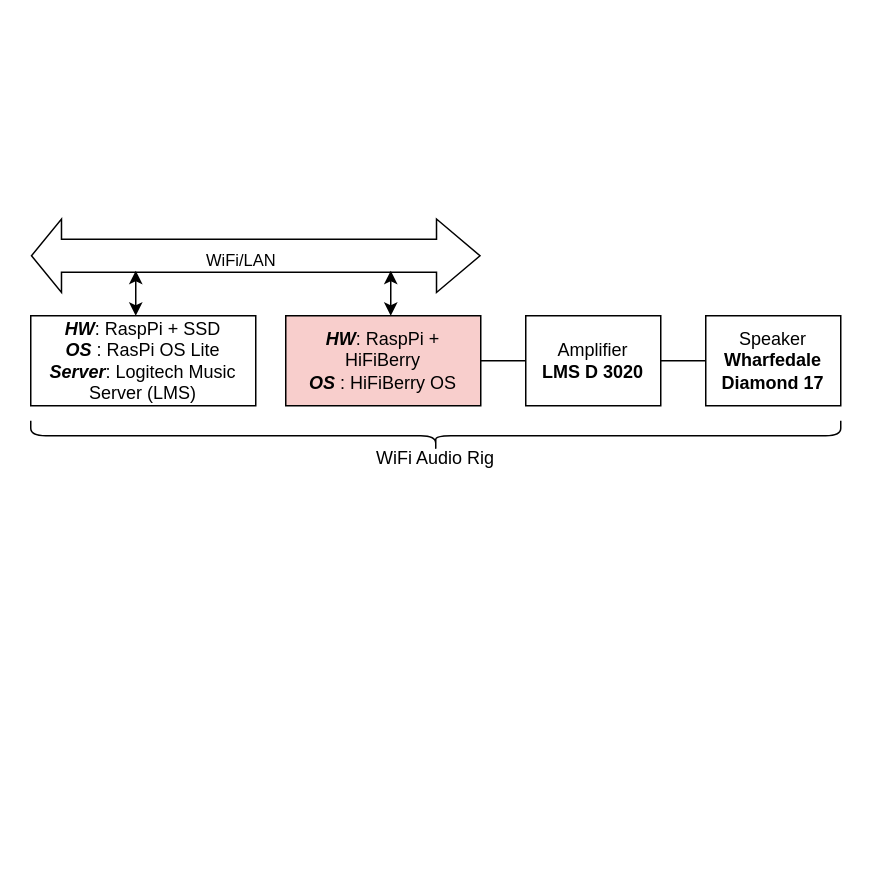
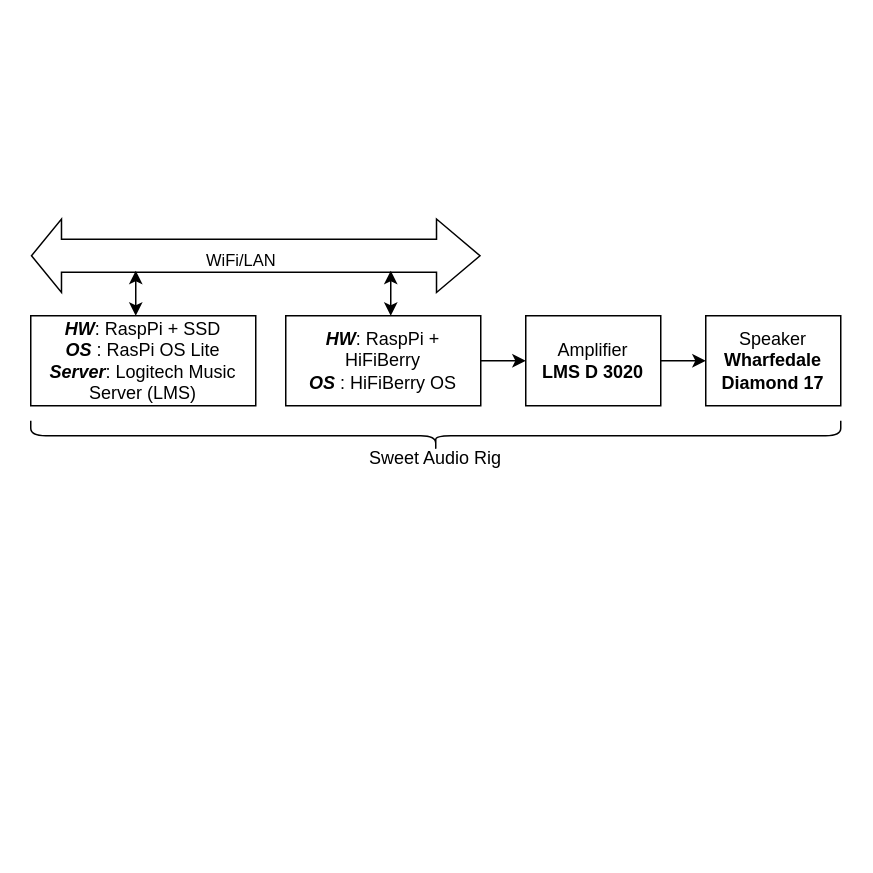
  <mxCell id="0" />
  <mxCell id="1" parent="0" />
  <mxCell id="2" value="&lt;b style=&quot;&quot;&gt;&lt;font face=&quot;Helvetica&quot;&gt;&lt;i&gt;HW&lt;/i&gt;&lt;/font&gt;&lt;/b&gt;: RaspPi + SSD&lt;div&gt;&lt;i&gt;&lt;b&gt;OS&lt;/b&gt;&lt;/i&gt; : RasPi OS Lite&lt;/div&gt;&lt;div&gt;&lt;i&gt;&lt;b&gt;Server&lt;/b&gt;&lt;/i&gt;: Logitech Music Server (LMS)&lt;/div&gt;" style="rounded=0;whiteSpace=wrap;html=1;" vertex="1" parent="1"><mxGeometry x="20" y="210" width="150" height="60" as="geometry" /></mxCell>
- <mxCell id="3" value="&lt;b style=&quot;&quot;&gt;&lt;font face=&quot;Helvetica&quot;&gt;&lt;i&gt;HW&lt;/i&gt;&lt;/font&gt;&lt;/b&gt;: RaspPi + HiFiBerry&lt;div&gt;&lt;i&gt;&lt;b&gt;OS&lt;/b&gt;&lt;/i&gt; : HiFiBerry OS&lt;/div&gt;" style="rounded=0;whiteSpace=wrap;html=1;fillColor=#f8cecc;" vertex="1" parent="1"><mxGeometry x="190" y="210" width="130" height="60" as="geometry" /></mxCell>
+ <mxCell id="3" value="&lt;b style=&quot;&quot;&gt;&lt;font face=&quot;Helvetica&quot;&gt;&lt;i&gt;HW&lt;/i&gt;&lt;/font&gt;&lt;/b&gt;: RaspPi + HiFiBerry&lt;div&gt;&lt;i&gt;&lt;b&gt;OS&lt;/b&gt;&lt;/i&gt; : HiFiBerry OS&lt;/div&gt;" style="rounded=0;whiteSpace=wrap;html=1;" vertex="1" parent="1"><mxGeometry x="190" y="210" width="130" height="60" as="geometry" /></mxCell>
  <mxCell id="4" value="Amplifier&lt;div&gt;&lt;b&gt;LMS D 3020&lt;/b&gt;&lt;/div&gt;" style="rounded=0;whiteSpace=wrap;html=1;" vertex="1" parent="1"><mxGeometry x="350" y="210" width="90" height="60" as="geometry" /></mxCell>
  <mxCell id="5" value="Speaker&lt;div&gt;&lt;b&gt;Wharfedale Diamond 17&lt;/b&gt;&lt;/div&gt;" style="rounded=0;whiteSpace=wrap;html=1;" vertex="1" parent="1"><mxGeometry x="470" y="210" width="90" height="60" as="geometry" /></mxCell>
  <mxCell id="6" value="" style="shape=flexArrow;endArrow=classic;startArrow=classic;html=1;rounded=0;startWidth=26;startSize=6.33;endWidth=26;endSize=9.33;width=22;" edge="1" parent="1"><mxGeometry width="100" height="100" relative="1" as="geometry"><mxPoint x="20" y="170" as="sourcePoint" /><mxPoint x="320" y="170" as="targetPoint" /></mxGeometry></mxCell>
  <mxCell id="7" value="WiFi/LAN" style="edgeLabel;html=1;align=center;verticalAlign=middle;resizable=0;points=[];" vertex="1" connectable="0" parent="6"><mxGeometry x="-0.073" y="-2" relative="1" as="geometry"><mxPoint as="offset" /></mxGeometry></mxCell>
  <mxCell id="8" value="" style="endArrow=classic;startArrow=classic;html=1;rounded=0;" edge="1" parent="1"><mxGeometry width="50" height="50" relative="1" as="geometry"><mxPoint x="90" y="210" as="sourcePoint" /><mxPoint x="90" y="180" as="targetPoint" /></mxGeometry></mxCell>
  <mxCell id="9" value="" style="endArrow=classic;startArrow=classic;html=1;rounded=0;" edge="1" parent="1"><mxGeometry width="50" height="50" relative="1" as="geometry"><mxPoint x="260" y="210" as="sourcePoint" /><mxPoint x="260" y="180" as="targetPoint" /></mxGeometry></mxCell>
- <mxCell id="10" value="" style="endArrow=none;html=1;rounded=0;entryX=0;entryY=0.5;entryDx=0;entryDy=0;exitX=1;exitY=0.5;exitDx=0;exitDy=0;" edge="1" parent="1" source="3" target="4"><mxGeometry width="50" height="50" relative="1" as="geometry"><mxPoint x="280" y="310" as="sourcePoint" /><mxPoint x="330" y="260" as="targetPoint" /></mxGeometry></mxCell>
- <mxCell id="11" value="" style="endArrow=none;html=1;rounded=0;entryX=0;entryY=0.5;entryDx=0;entryDy=0;exitX=1;exitY=0.5;exitDx=0;exitDy=0;" edge="1" parent="1" source="4" target="5"><mxGeometry width="50" height="50" relative="1" as="geometry"><mxPoint x="280" y="310" as="sourcePoint" /><mxPoint x="330" y="260" as="targetPoint" /></mxGeometry></mxCell>
+ <mxCell id="10" value="" style="endArrow=classic;html=1;rounded=0;entryX=0;entryY=0.5;entryDx=0;entryDy=0;exitX=1;exitY=0.5;exitDx=0;exitDy=0;" edge="1" parent="1" source="3" target="4"><mxGeometry width="50" height="50" relative="1" as="geometry"><mxPoint x="280" y="310" as="sourcePoint" /><mxPoint x="330" y="260" as="targetPoint" /></mxGeometry></mxCell>
+ <mxCell id="11" value="" style="endArrow=classic;html=1;rounded=0;entryX=0;entryY=0.5;entryDx=0;entryDy=0;exitX=1;exitY=0.5;exitDx=0;exitDy=0;" edge="1" parent="1" source="4" target="5"><mxGeometry width="50" height="50" relative="1" as="geometry"><mxPoint x="280" y="310" as="sourcePoint" /><mxPoint x="330" y="260" as="targetPoint" /></mxGeometry></mxCell>
  <mxCell id="12" value="" style="shape=curlyBracket;whiteSpace=wrap;html=1;rounded=1;labelPosition=left;verticalLabelPosition=middle;align=right;verticalAlign=middle;rotation=-90;size=0.5;" vertex="1" parent="1"><mxGeometry x="280" width="20" height="540" as="geometry" y="20" /></mxCell>
- <mxCell id="13" value="WiFi Audio Rig" style="text;html=1;align=center;verticalAlign=middle;whiteSpace=wrap;rounded=0;" vertex="1" parent="1"><mxGeometry x="180" y="290" width="220" height="30" as="geometry" /></mxCell>
+ <mxCell id="13" value="Sweet Audio Rig" style="text;html=1;align=center;verticalAlign=middle;whiteSpace=wrap;rounded=0;" vertex="1" parent="1"><mxGeometry x="180" y="290" width="220" height="30" as="geometry" /></mxCell>
